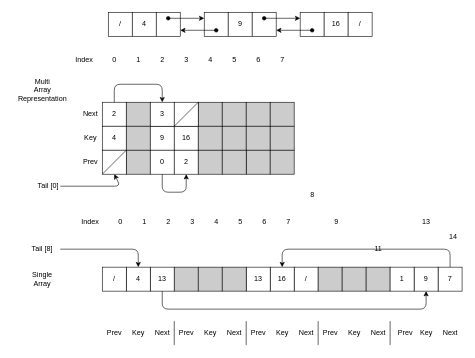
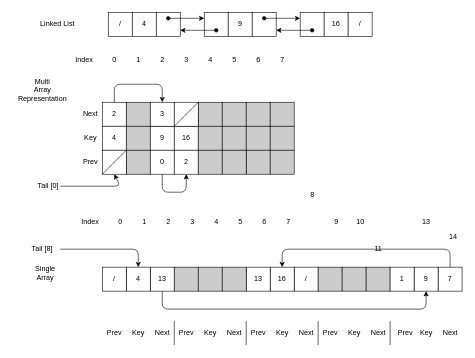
  <mxCell id="0" />
  <mxCell id="1" parent="0" />
  <mxCell id="2" value="2" style="whiteSpace=wrap;html=1;aspect=fixed;" parent="1" vertex="1"><mxGeometry x="170" y="170" width="40" height="40" as="geometry" /></mxCell>
  <mxCell id="3" value="Next" style="text;html=1;align=center;verticalAlign=middle;resizable=0;points=[];autosize=1;" parent="1" vertex="1"><mxGeometry x="130" y="180" width="40" height="20" as="geometry" /></mxCell>
  <mxCell id="4" value="4" style="whiteSpace=wrap;html=1;aspect=fixed;" parent="1" vertex="1"><mxGeometry x="170" y="210" width="40" height="40" as="geometry" /></mxCell>
  <mxCell id="5" value="Key" style="text;html=1;align=center;verticalAlign=middle;resizable=0;points=[];autosize=1;" parent="1" vertex="1"><mxGeometry x="130" y="220" width="40" height="20" as="geometry" /></mxCell>
  <mxCell id="6" value="Prev" style="text;html=1;align=center;verticalAlign=middle;resizable=0;points=[];autosize=1;" parent="1" vertex="1"><mxGeometry x="130" y="260" width="40" height="20" as="geometry" /></mxCell>
  <mxCell id="7" value="" style="whiteSpace=wrap;html=1;aspect=fixed;fillColor=#CCCCCC;" parent="1" vertex="1"><mxGeometry x="210" y="170" width="40" height="40" as="geometry" /></mxCell>
  <mxCell id="8" value="/" style="whiteSpace=wrap;html=1;aspect=fixed;" parent="1" vertex="1"><mxGeometry x="180" y="20" width="40" height="40" as="geometry" /></mxCell>
  <mxCell id="9" value="4" style="whiteSpace=wrap;html=1;aspect=fixed;" parent="1" vertex="1"><mxGeometry x="220" y="20" width="40" height="40" as="geometry" /></mxCell>
  <mxCell id="10" value="" style="whiteSpace=wrap;html=1;aspect=fixed;" parent="1" vertex="1"><mxGeometry x="260" y="20" width="40" height="40" as="geometry" /></mxCell>
  <mxCell id="11" value="" style="whiteSpace=wrap;html=1;aspect=fixed;" parent="1" vertex="1"><mxGeometry x="340" y="20" width="40" height="40" as="geometry" /></mxCell>
  <mxCell id="12" value="9" style="whiteSpace=wrap;html=1;aspect=fixed;" parent="1" vertex="1"><mxGeometry x="380" y="20" width="40" height="40" as="geometry" /></mxCell>
  <mxCell id="13" value="" style="whiteSpace=wrap;html=1;aspect=fixed;" parent="1" vertex="1"><mxGeometry x="420" y="20" width="40" height="40" as="geometry" /></mxCell>
  <mxCell id="14" value="" style="whiteSpace=wrap;html=1;aspect=fixed;" parent="1" vertex="1"><mxGeometry x="500" y="20" width="40" height="40" as="geometry" /></mxCell>
  <mxCell id="15" value="16" style="whiteSpace=wrap;html=1;aspect=fixed;" parent="1" vertex="1"><mxGeometry x="540" y="20" width="40" height="40" as="geometry" /></mxCell>
  <mxCell id="16" value="/" style="whiteSpace=wrap;html=1;aspect=fixed;" parent="1" vertex="1"><mxGeometry x="580" y="20" width="40" height="40" as="geometry" /></mxCell>
  <mxCell id="17" value="" style="endArrow=classic;html=1;startArrow=oval;startFill=1;" parent="1" edge="1"><mxGeometry width="50" height="50" relative="1" as="geometry"><mxPoint x="280" y="30" as="sourcePoint" /><mxPoint x="340" y="30" as="targetPoint" /></mxGeometry></mxCell>
  <mxCell id="18" value="" style="endArrow=classic;html=1;startArrow=oval;startFill=1;" parent="1" edge="1"><mxGeometry width="50" height="50" relative="1" as="geometry"><mxPoint x="360" y="50" as="sourcePoint" /><mxPoint x="300" y="50" as="targetPoint" /></mxGeometry></mxCell>
  <mxCell id="19" value="" style="endArrow=classic;html=1;startArrow=oval;startFill=1;" parent="1" edge="1"><mxGeometry width="50" height="50" relative="1" as="geometry"><mxPoint x="440" y="30" as="sourcePoint" /><mxPoint x="500" y="30" as="targetPoint" /></mxGeometry></mxCell>
  <mxCell id="20" value="" style="endArrow=classic;html=1;startArrow=oval;startFill=1;" parent="1" edge="1"><mxGeometry width="50" height="50" relative="1" as="geometry"><mxPoint x="520" y="50" as="sourcePoint" /><mxPoint x="460" y="50" as="targetPoint" /></mxGeometry></mxCell>
  <mxCell id="21" value="" style="whiteSpace=wrap;html=1;aspect=fixed;fillColor=#CCCCCC;" parent="1" vertex="1"><mxGeometry x="210" y="210" width="40" height="40" as="geometry" /></mxCell>
  <mxCell id="22" value="" style="whiteSpace=wrap;html=1;aspect=fixed;fillColor=#CCCCCC;" parent="1" vertex="1"><mxGeometry x="210" y="250" width="40" height="40" as="geometry" /></mxCell>
  <mxCell id="23" value="9" style="whiteSpace=wrap;html=1;aspect=fixed;" parent="1" vertex="1"><mxGeometry x="250" y="210" width="40" height="40" as="geometry" /></mxCell>
  <mxCell id="24" value="3" style="whiteSpace=wrap;html=1;aspect=fixed;" parent="1" vertex="1"><mxGeometry x="250" y="170" width="40" height="40" as="geometry" /></mxCell>
  <mxCell id="25" value="0" style="whiteSpace=wrap;html=1;aspect=fixed;" parent="1" vertex="1"><mxGeometry x="250" y="250" width="40" height="40" as="geometry" /></mxCell>
  <mxCell id="26" value="16" style="whiteSpace=wrap;html=1;aspect=fixed;" parent="1" vertex="1"><mxGeometry x="290" y="210" width="40" height="40" as="geometry" /></mxCell>
  <mxCell id="27" value="2" style="whiteSpace=wrap;html=1;aspect=fixed;" parent="1" vertex="1"><mxGeometry x="290" y="250" width="40" height="40" as="geometry" /></mxCell>
  <mxCell id="28" value="Index" style="text;html=1;strokeColor=none;fillColor=none;align=center;verticalAlign=middle;whiteSpace=wrap;rounded=0;" parent="1" vertex="1"><mxGeometry x="120" y="90" width="40" height="20" as="geometry" /></mxCell>
  <mxCell id="29" value="0" style="text;html=1;align=center;verticalAlign=middle;resizable=0;points=[];autosize=1;" parent="1" vertex="1"><mxGeometry x="180" y="90" width="20" height="20" as="geometry" /></mxCell>
  <mxCell id="30" value="1" style="text;html=1;align=center;verticalAlign=middle;resizable=0;points=[];autosize=1;" parent="1" vertex="1"><mxGeometry x="220" y="90" width="20" height="20" as="geometry" /></mxCell>
  <mxCell id="31" value="2" style="text;html=1;align=center;verticalAlign=middle;resizable=0;points=[];autosize=1;" parent="1" vertex="1"><mxGeometry x="260" y="90" width="20" height="20" as="geometry" /></mxCell>
  <mxCell id="32" value="3" style="text;html=1;align=center;verticalAlign=middle;resizable=0;points=[];autosize=1;" parent="1" vertex="1"><mxGeometry x="300" y="90" width="20" height="20" as="geometry" /></mxCell>
  <mxCell id="33" value="4" style="text;html=1;align=center;verticalAlign=middle;resizable=0;points=[];autosize=1;" parent="1" vertex="1"><mxGeometry x="340" y="90" width="20" height="20" as="geometry" /></mxCell>
  <mxCell id="34" value="5" style="text;html=1;align=center;verticalAlign=middle;resizable=0;points=[];autosize=1;" parent="1" vertex="1"><mxGeometry x="380" y="90" width="20" height="20" as="geometry" /></mxCell>
  <mxCell id="35" value="6" style="text;html=1;align=center;verticalAlign=middle;resizable=0;points=[];autosize=1;" parent="1" vertex="1"><mxGeometry x="420" y="90" width="20" height="20" as="geometry" /></mxCell>
  <mxCell id="36" value="7" style="text;html=1;align=center;verticalAlign=middle;resizable=0;points=[];autosize=1;" parent="1" vertex="1"><mxGeometry x="460" y="90" width="20" height="20" as="geometry" /></mxCell>
  <mxCell id="37" value="" style="whiteSpace=wrap;html=1;aspect=fixed;fillColor=#CCCCCC;" parent="1" vertex="1"><mxGeometry x="330" y="170" width="40" height="40" as="geometry" /></mxCell>
  <mxCell id="38" value="" style="whiteSpace=wrap;html=1;aspect=fixed;fillColor=#CCCCCC;" parent="1" vertex="1"><mxGeometry x="330" y="210" width="40" height="40" as="geometry" /></mxCell>
  <mxCell id="39" value="" style="whiteSpace=wrap;html=1;aspect=fixed;fillColor=#CCCCCC;" parent="1" vertex="1"><mxGeometry x="330" y="250" width="40" height="40" as="geometry" /></mxCell>
  <mxCell id="40" value="" style="whiteSpace=wrap;html=1;aspect=fixed;fillColor=#CCCCCC;" parent="1" vertex="1"><mxGeometry x="370" y="170" width="40" height="40" as="geometry" /></mxCell>
  <mxCell id="41" value="" style="whiteSpace=wrap;html=1;aspect=fixed;fillColor=#CCCCCC;" parent="1" vertex="1"><mxGeometry x="370" y="210" width="40" height="40" as="geometry" /></mxCell>
  <mxCell id="42" value="" style="whiteSpace=wrap;html=1;aspect=fixed;fillColor=#CCCCCC;" parent="1" vertex="1"><mxGeometry x="410" y="170" width="40" height="40" as="geometry" /></mxCell>
  <mxCell id="43" value="" style="whiteSpace=wrap;html=1;aspect=fixed;fillColor=#CCCCCC;" parent="1" vertex="1"><mxGeometry x="410" y="210" width="40" height="40" as="geometry" /></mxCell>
  <mxCell id="44" value="" style="whiteSpace=wrap;html=1;aspect=fixed;fillColor=#CCCCCC;" parent="1" vertex="1"><mxGeometry x="410" y="250" width="40" height="40" as="geometry" /></mxCell>
  <mxCell id="45" value="" style="whiteSpace=wrap;html=1;aspect=fixed;fillColor=#CCCCCC;" parent="1" vertex="1"><mxGeometry x="450" y="170" width="40" height="40" as="geometry" /></mxCell>
  <mxCell id="46" value="" style="whiteSpace=wrap;html=1;aspect=fixed;fillColor=#CCCCCC;" parent="1" vertex="1"><mxGeometry x="450" y="210" width="40" height="40" as="geometry" /></mxCell>
  <mxCell id="47" value="" style="whiteSpace=wrap;html=1;aspect=fixed;fillColor=#CCCCCC;" parent="1" vertex="1"><mxGeometry x="450" y="250" width="40" height="40" as="geometry" /></mxCell>
+ <mxCell id="48" value="Linked List" style="text;html=1;align=center;verticalAlign=middle;resizable=0;points=[];autosize=1;" parent="1" vertex="1"><mxGeometry x="60" y="30" width="70" height="20" as="geometry" /></mxCell>
  <mxCell id="49" value="Multi&lt;br&gt;Array &lt;br&gt;Representation" style="text;html=1;align=center;verticalAlign=middle;resizable=0;points=[];autosize=1;" parent="1" vertex="1"><mxGeometry x="20" y="125" width="100" height="50" as="geometry" /></mxCell>
  <mxCell id="50" value="13" style="whiteSpace=wrap;html=1;aspect=fixed;" parent="1" vertex="1"><mxGeometry x="250" y="445" width="40" height="40" as="geometry" /></mxCell>
  <mxCell id="51" value="4" style="whiteSpace=wrap;html=1;aspect=fixed;" parent="1" vertex="1"><mxGeometry x="210" y="445" width="40" height="40" as="geometry" /></mxCell>
  <mxCell id="52" value="/" style="whiteSpace=wrap;html=1;aspect=fixed;" parent="1" vertex="1"><mxGeometry x="170" y="445" width="40" height="40" as="geometry" /></mxCell>
  <mxCell id="53" value="/" style="whiteSpace=wrap;html=1;aspect=fixed;" parent="1" vertex="1"><mxGeometry x="490" y="445" width="40" height="40" as="geometry" /></mxCell>
  <mxCell id="54" value="16" style="whiteSpace=wrap;html=1;aspect=fixed;" parent="1" vertex="1"><mxGeometry x="450" y="445" width="40" height="40" as="geometry" /></mxCell>
  <mxCell id="55" value="13" style="whiteSpace=wrap;html=1;aspect=fixed;" parent="1" vertex="1"><mxGeometry x="410" y="445" width="40" height="40" as="geometry" /></mxCell>
  <mxCell id="56" value="" style="whiteSpace=wrap;html=1;aspect=fixed;fillColor=#CCCCCC;" parent="1" vertex="1"><mxGeometry x="530" y="445" width="40" height="40" as="geometry" /></mxCell>
  <mxCell id="57" value="" style="whiteSpace=wrap;html=1;aspect=fixed;fillColor=#CCCCCC;" parent="1" vertex="1"><mxGeometry x="570" y="445" width="40" height="40" as="geometry" /></mxCell>
  <mxCell id="58" value="" style="whiteSpace=wrap;html=1;aspect=fixed;fillColor=#CCCCCC;" parent="1" vertex="1"><mxGeometry x="610" y="445" width="40" height="40" as="geometry" /></mxCell>
  <mxCell id="59" value="Key" style="text;html=1;align=center;verticalAlign=middle;resizable=0;points=[];autosize=1;" parent="1" vertex="1"><mxGeometry x="210" y="545" width="40" height="20" as="geometry" /></mxCell>
  <mxCell id="60" value="Next" style="text;html=1;align=center;verticalAlign=middle;resizable=0;points=[];autosize=1;" parent="1" vertex="1"><mxGeometry x="250" y="545" width="40" height="20" as="geometry" /></mxCell>
  <mxCell id="61" value="Prev" style="text;html=1;align=center;verticalAlign=middle;resizable=0;points=[];autosize=1;" parent="1" vertex="1"><mxGeometry x="170" y="545" width="40" height="20" as="geometry" /></mxCell>
  <mxCell id="62" value="Index" style="text;html=1;strokeColor=none;fillColor=none;align=center;verticalAlign=middle;whiteSpace=wrap;rounded=0;" parent="1" vertex="1"><mxGeometry x="130" y="360" width="40" height="20" as="geometry" /></mxCell>
  <mxCell id="63" value="0" style="text;html=1;align=center;verticalAlign=middle;resizable=0;points=[];autosize=1;" parent="1" vertex="1"><mxGeometry x="190" y="360" width="20" height="20" as="geometry" /></mxCell>
  <mxCell id="64" value="1" style="text;html=1;align=center;verticalAlign=middle;resizable=0;points=[];autosize=1;" parent="1" vertex="1"><mxGeometry x="230" y="360" width="20" height="20" as="geometry" /></mxCell>
  <mxCell id="65" value="2" style="text;html=1;align=center;verticalAlign=middle;resizable=0;points=[];autosize=1;" parent="1" vertex="1"><mxGeometry x="270" y="360" width="20" height="20" as="geometry" /></mxCell>
  <mxCell id="66" value="3" style="text;html=1;align=center;verticalAlign=middle;resizable=0;points=[];autosize=1;" parent="1" vertex="1"><mxGeometry x="310" y="360" width="20" height="20" as="geometry" /></mxCell>
  <mxCell id="67" value="4" style="text;html=1;align=center;verticalAlign=middle;resizable=0;points=[];autosize=1;" parent="1" vertex="1"><mxGeometry x="350" y="360" width="20" height="20" as="geometry" /></mxCell>
  <mxCell id="68" value="5" style="text;html=1;align=center;verticalAlign=middle;resizable=0;points=[];autosize=1;" parent="1" vertex="1"><mxGeometry x="390" y="360" width="20" height="20" as="geometry" /></mxCell>
  <mxCell id="69" value="6" style="text;html=1;align=center;verticalAlign=middle;resizable=0;points=[];autosize=1;" parent="1" vertex="1"><mxGeometry x="430" y="360" width="20" height="20" as="geometry" /></mxCell>
  <mxCell id="70" value="7" style="text;html=1;align=center;verticalAlign=middle;resizable=0;points=[];autosize=1;" parent="1" vertex="1"><mxGeometry x="470" y="360" width="20" height="20" as="geometry" /></mxCell>
  <mxCell id="71" value="8" style="text;html=1;align=center;verticalAlign=middle;resizable=0;points=[];autosize=1;" parent="1" vertex="1"><mxGeometry x="510" y="315" width="20" height="20" as="geometry" /></mxCell>
  <mxCell id="72" value="9" style="text;html=1;align=center;verticalAlign=middle;resizable=0;points=[];autosize=1;" parent="1" vertex="1"><mxGeometry x="550" y="360" width="20" height="20" as="geometry" /></mxCell>
+ <mxCell id="73" value="10" style="text;html=1;align=center;verticalAlign=middle;resizable=0;points=[];autosize=1;" parent="1" vertex="1"><mxGeometry x="585" y="360" width="30" height="20" as="geometry" /></mxCell>
  <mxCell id="74" value="11" style="text;html=1;align=center;verticalAlign=middle;resizable=0;points=[];autosize=1;" parent="1" vertex="1"><mxGeometry x="615" y="405" width="30" height="20" as="geometry" /></mxCell>
  <mxCell id="75" value="Key" style="text;html=1;align=center;verticalAlign=middle;resizable=0;points=[];autosize=1;" parent="1" vertex="1"><mxGeometry x="330" y="545" width="40" height="20" as="geometry" /></mxCell>
  <mxCell id="76" value="Next" style="text;html=1;align=center;verticalAlign=middle;resizable=0;points=[];autosize=1;" parent="1" vertex="1"><mxGeometry x="370" y="545" width="40" height="20" as="geometry" /></mxCell>
  <mxCell id="77" value="Prev" style="text;html=1;align=center;verticalAlign=middle;resizable=0;points=[];autosize=1;" parent="1" vertex="1"><mxGeometry x="290" y="545" width="40" height="20" as="geometry" /></mxCell>
  <mxCell id="78" value="Key" style="text;html=1;align=center;verticalAlign=middle;resizable=0;points=[];autosize=1;" parent="1" vertex="1"><mxGeometry x="450" y="545" width="40" height="20" as="geometry" /></mxCell>
  <mxCell id="79" value="Next" style="text;html=1;align=center;verticalAlign=middle;resizable=0;points=[];autosize=1;" parent="1" vertex="1"><mxGeometry x="490" y="545" width="40" height="20" as="geometry" /></mxCell>
  <mxCell id="80" value="Prev" style="text;html=1;align=center;verticalAlign=middle;resizable=0;points=[];autosize=1;" parent="1" vertex="1"><mxGeometry x="410" y="545" width="40" height="20" as="geometry" /></mxCell>
  <mxCell id="81" value="" style="endArrow=none;html=1;" parent="1" edge="1"><mxGeometry width="50" height="50" relative="1" as="geometry"><mxPoint x="290" y="575" as="sourcePoint" /><mxPoint x="290" y="535" as="targetPoint" /></mxGeometry></mxCell>
  <mxCell id="82" value="" style="whiteSpace=wrap;html=1;aspect=fixed;fillColor=#CCCCCC;" parent="1" vertex="1"><mxGeometry x="370" y="250" width="40" height="40" as="geometry" /></mxCell>
  <mxCell id="83" value="" style="endArrow=none;html=1;" parent="1" edge="1"><mxGeometry width="50" height="50" relative="1" as="geometry"><mxPoint x="410" y="575" as="sourcePoint" /><mxPoint x="410" y="535" as="targetPoint" /></mxGeometry></mxCell>
- <mxCell id="84" value="Single Array" style="text;html=1;strokeColor=none;fillColor=none;align=center;verticalAlign=middle;whiteSpace=wrap;rounded=0;" parent="1" vertex="1"><mxGeometry x="50" y="455" width="40" height="20" as="geometry" /></mxCell>
+ <mxCell id="84" value="Single Array" style="text;html=1;strokeColor=none;fillColor=none;align=center;verticalAlign=middle;whiteSpace=wrap;rounded=0;" parent="1" vertex="1"><mxGeometry x="55" y="445" width="40" height="20" as="geometry" /></mxCell>
  <mxCell id="85" value="Tail [0]" style="text;html=1;strokeColor=none;fillColor=none;align=center;verticalAlign=middle;whiteSpace=wrap;rounded=0;" parent="1" vertex="1"><mxGeometry x="60" y="300" width="40" height="20" as="geometry" /></mxCell>
  <mxCell id="86" value="" style="endArrow=classic;html=1;entryX=0.5;entryY=1;entryDx=0;entryDy=0;" parent="1" target="87" edge="1"><mxGeometry width="50" height="50" relative="1" as="geometry"><mxPoint x="100" y="310" as="sourcePoint" /><mxPoint x="200" y="260" as="targetPoint" /><Array as="points"><mxPoint x="200" y="310" /></Array></mxGeometry></mxCell>
  <mxCell id="87" value="" style="whiteSpace=wrap;html=1;aspect=fixed;" parent="1" vertex="1"><mxGeometry x="170" y="250" width="40" height="40" as="geometry" /></mxCell>
  <mxCell id="88" value="" style="endArrow=none;html=1;exitX=0;exitY=1;exitDx=0;exitDy=0;entryX=0;entryY=1;entryDx=0;entryDy=0;" parent="1" source="87" target="21" edge="1"><mxGeometry width="50" height="50" relative="1" as="geometry"><mxPoint x="160" y="290" as="sourcePoint" /><mxPoint x="440" y="350" as="targetPoint" /></mxGeometry></mxCell>
  <mxCell id="89" value="" style="whiteSpace=wrap;html=1;aspect=fixed;" parent="1" vertex="1"><mxGeometry x="290" y="170" width="40" height="40" as="geometry" /></mxCell>
  <mxCell id="90" value="" style="endArrow=none;html=1;exitX=1;exitY=1;exitDx=0;exitDy=0;entryX=0;entryY=0;entryDx=0;entryDy=0;" parent="1" source="24" target="37" edge="1"><mxGeometry width="50" height="50" relative="1" as="geometry"><mxPoint x="390" y="380" as="sourcePoint" /><mxPoint x="440" y="330" as="targetPoint" /></mxGeometry></mxCell>
  <mxCell id="91" value="" style="endArrow=classic;html=1;exitX=0.5;exitY=0;exitDx=0;exitDy=0;entryX=0.5;entryY=0;entryDx=0;entryDy=0;" parent="1" source="2" target="24" edge="1"><mxGeometry width="50" height="50" relative="1" as="geometry"><mxPoint x="390" y="380" as="sourcePoint" /><mxPoint x="440" y="330" as="targetPoint" /><Array as="points"><mxPoint x="190" y="140" /><mxPoint x="270" y="140" /></Array></mxGeometry></mxCell>
  <mxCell id="92" value="" style="endArrow=classic;html=1;exitX=0.5;exitY=1;exitDx=0;exitDy=0;entryX=0.5;entryY=1;entryDx=0;entryDy=0;" parent="1" source="25" target="27" edge="1"><mxGeometry width="50" height="50" relative="1" as="geometry"><mxPoint x="390" y="380" as="sourcePoint" /><mxPoint x="440" y="330" as="targetPoint" /><Array as="points"><mxPoint x="270" y="320" /><mxPoint x="310" y="320" /></Array></mxGeometry></mxCell>
  <mxCell id="93" value="Tail [8]" style="text;html=1;strokeColor=none;fillColor=none;align=center;verticalAlign=middle;whiteSpace=wrap;rounded=0;" parent="1" vertex="1"><mxGeometry x="50" y="405" width="40" height="20" as="geometry" /></mxCell>
  <mxCell id="94" value="" style="endArrow=classic;html=1;entryX=0.5;entryY=0;entryDx=0;entryDy=0;" parent="1" target="51" edge="1"><mxGeometry width="50" height="50" relative="1" as="geometry"><mxPoint x="100" y="415" as="sourcePoint" /><mxPoint x="240" y="415" as="targetPoint" /><Array as="points"><mxPoint x="230" y="415" /></Array></mxGeometry></mxCell>
  <mxCell id="95" value="" style="endArrow=classic;html=1;exitX=0.5;exitY=1;exitDx=0;exitDy=0;entryX=0.5;entryY=1;entryDx=0;entryDy=0;" parent="1" source="50" target="98" edge="1"><mxGeometry width="50" height="50" relative="1" as="geometry"><mxPoint x="190" y="515" as="sourcePoint" /><mxPoint x="350" y="485" as="targetPoint" /><Array as="points"><mxPoint x="270" y="515" /><mxPoint x="710" y="515" /></Array></mxGeometry></mxCell>
  <mxCell id="96" value="" style="endArrow=classic;html=1;exitX=0.5;exitY=0;exitDx=0;exitDy=0;entryX=0.5;entryY=0;entryDx=0;entryDy=0;" parent="1" source="97" target="54" edge="1"><mxGeometry width="50" height="50" relative="1" as="geometry"><mxPoint x="310" y="445" as="sourcePoint" /><mxPoint x="470" y="415" as="targetPoint" /><Array as="points"><mxPoint x="750" y="415" /><mxPoint x="470" y="415" /></Array></mxGeometry></mxCell>
  <mxCell id="97" value="7" style="whiteSpace=wrap;html=1;aspect=fixed;" parent="1" vertex="1"><mxGeometry x="730" y="445" width="40" height="40" as="geometry" /></mxCell>
  <mxCell id="98" value="9" style="whiteSpace=wrap;html=1;aspect=fixed;" parent="1" vertex="1"><mxGeometry x="690" y="445" width="40" height="40" as="geometry" /></mxCell>
  <mxCell id="99" value="1" style="whiteSpace=wrap;html=1;aspect=fixed;" parent="1" vertex="1"><mxGeometry x="650" y="445" width="40" height="40" as="geometry" /></mxCell>
  <mxCell id="100" value="" style="whiteSpace=wrap;html=1;aspect=fixed;fillColor=#CCCCCC;" parent="1" vertex="1"><mxGeometry x="290" y="445" width="40" height="40" as="geometry" /></mxCell>
  <mxCell id="101" value="" style="whiteSpace=wrap;html=1;aspect=fixed;fillColor=#CCCCCC;" parent="1" vertex="1"><mxGeometry x="330" y="445" width="40" height="40" as="geometry" /></mxCell>
  <mxCell id="102" value="" style="whiteSpace=wrap;html=1;aspect=fixed;fillColor=#CCCCCC;" parent="1" vertex="1"><mxGeometry x="370" y="445" width="40" height="40" as="geometry" /></mxCell>
  <mxCell id="103" value="13" style="text;html=1;align=center;verticalAlign=middle;resizable=0;points=[];autosize=1;" parent="1" vertex="1"><mxGeometry x="695" y="360" width="30" height="20" as="geometry" /></mxCell>
  <mxCell id="104" value="14" style="text;html=1;align=center;verticalAlign=middle;resizable=0;points=[];autosize=1;" parent="1" vertex="1"><mxGeometry x="740" y="385" width="30" height="20" as="geometry" /></mxCell>
  <mxCell id="105" value="Key" style="text;html=1;align=center;verticalAlign=middle;resizable=0;points=[];autosize=1;" parent="1" vertex="1"><mxGeometry x="570" y="545" width="40" height="20" as="geometry" /></mxCell>
  <mxCell id="106" value="Next" style="text;html=1;align=center;verticalAlign=middle;resizable=0;points=[];autosize=1;" parent="1" vertex="1"><mxGeometry x="610" y="545" width="40" height="20" as="geometry" /></mxCell>
  <mxCell id="107" value="Prev" style="text;html=1;align=center;verticalAlign=middle;resizable=0;points=[];autosize=1;" parent="1" vertex="1"><mxGeometry x="530" y="545" width="40" height="20" as="geometry" /></mxCell>
  <mxCell id="108" value="" style="endArrow=none;html=1;" parent="1" edge="1"><mxGeometry width="50" height="50" relative="1" as="geometry"><mxPoint x="530" y="575" as="sourcePoint" /><mxPoint x="530" y="535" as="targetPoint" /></mxGeometry></mxCell>
  <mxCell id="109" value="Key" style="text;html=1;align=center;verticalAlign=middle;resizable=0;points=[];autosize=1;" parent="1" vertex="1"><mxGeometry x="690" y="545" width="40" height="20" as="geometry" /></mxCell>
  <mxCell id="110" value="Next" style="text;html=1;align=center;verticalAlign=middle;resizable=0;points=[];autosize=1;" parent="1" vertex="1"><mxGeometry x="730" y="545" width="40" height="20" as="geometry" /></mxCell>
  <mxCell id="111" value="Prev" style="text;html=1;align=center;verticalAlign=middle;resizable=0;points=[];autosize=1;" parent="1" vertex="1"><mxGeometry x="655" y="545" width="40" height="20" as="geometry" /></mxCell>
  <mxCell id="112" value="" style="endArrow=none;html=1;" parent="1" edge="1"><mxGeometry width="50" height="50" relative="1" as="geometry"><mxPoint x="650" y="575" as="sourcePoint" /><mxPoint x="650" y="535" as="targetPoint" /></mxGeometry></mxCell>
